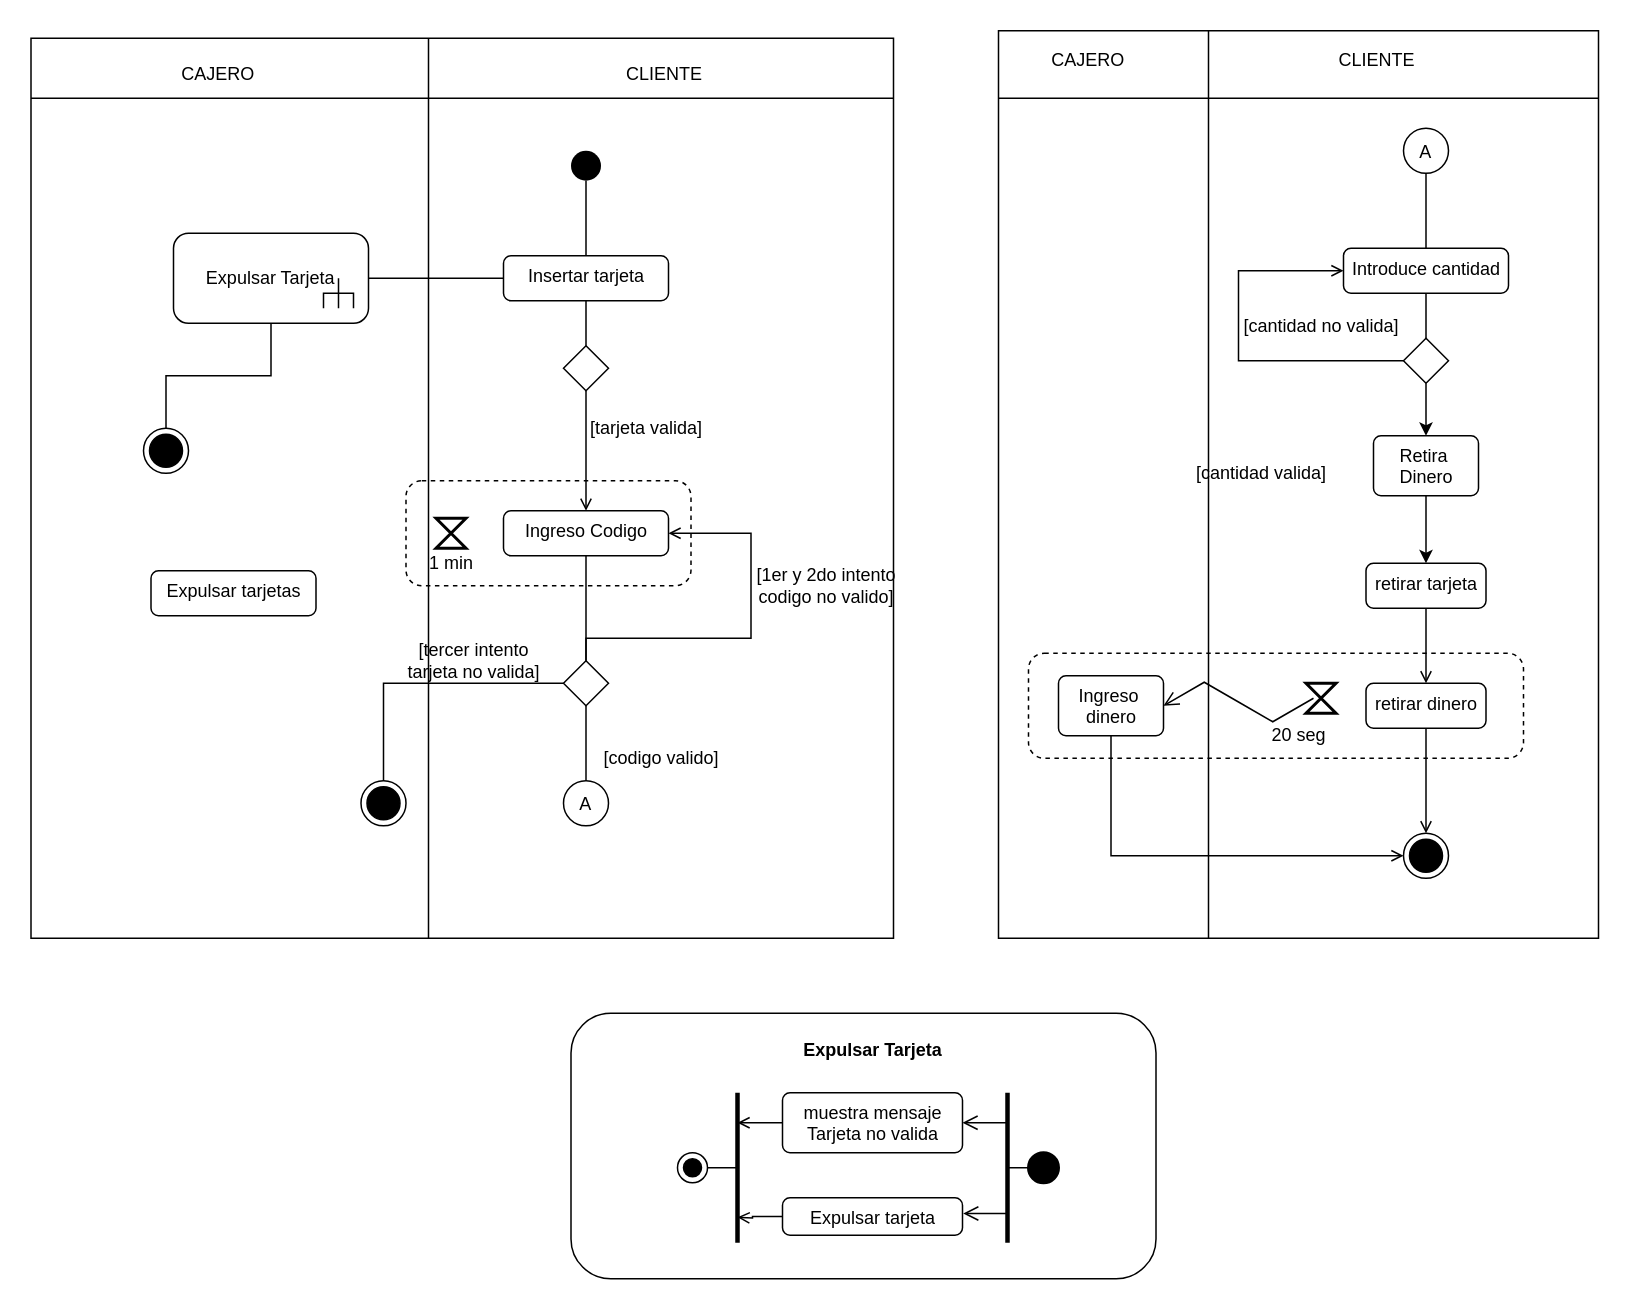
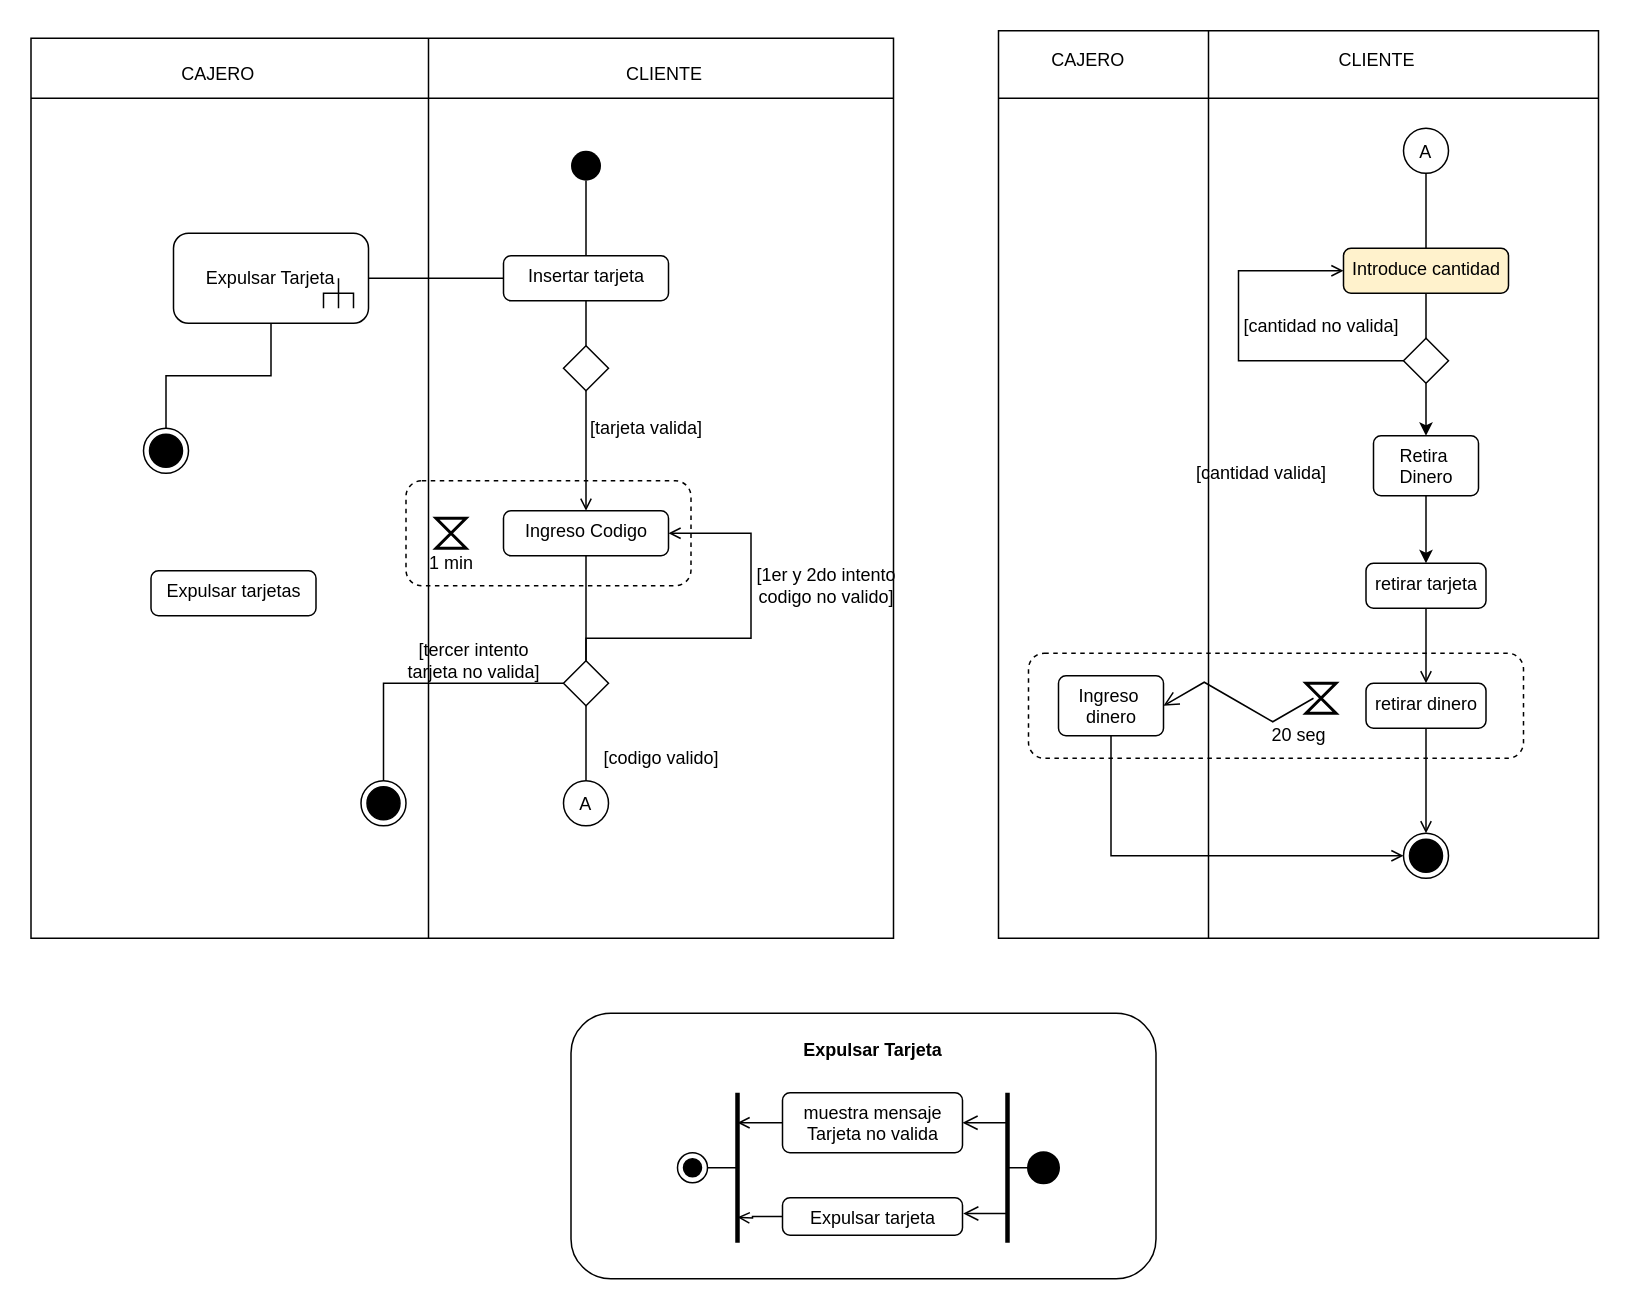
  <mxCell id="0" />
  <mxCell id="1" parent="0" />
  <mxCell id="2" value="" style="rounded=1;whiteSpace=wrap;html=1;dashed=1;" parent="1" vertex="1"><mxGeometry x="685" y="435" width="330" height="70" as="geometry" /></mxCell>
  <mxCell id="3" value="" style="rounded=1;whiteSpace=wrap;html=1;dashed=1;" parent="1" vertex="1"><mxGeometry x="270" y="320" width="190" height="70" as="geometry" /></mxCell>
  <mxCell id="4" style="edgeStyle=orthogonalEdgeStyle;rounded=0;orthogonalLoop=1;jettySize=auto;html=1;entryX=0.5;entryY=0;entryDx=0;entryDy=0;endArrow=none;endFill=0;" parent="1" source="5" target="8" edge="1"><mxGeometry relative="1" as="geometry" /></mxCell>
  <mxCell id="5" value="" style="ellipse;fillColor=#000000;strokeColor=none;" parent="1" vertex="1"><mxGeometry x="380" y="100" width="20" height="20" as="geometry" /></mxCell>
  <mxCell id="6" style="edgeStyle=orthogonalEdgeStyle;rounded=0;orthogonalLoop=1;jettySize=auto;html=1;entryX=0.5;entryY=0;entryDx=0;entryDy=0;endArrow=none;endFill=0;" parent="1" source="8" target="10" edge="1"><mxGeometry relative="1" as="geometry" /></mxCell>
  <mxCell id="7" style="edgeStyle=orthogonalEdgeStyle;rounded=0;orthogonalLoop=1;jettySize=auto;html=1;entryX=1;entryY=0.5;entryDx=0;entryDy=0;entryPerimeter=0;endArrow=none;endFill=0;" parent="1" source="8" target="24" edge="1"><mxGeometry relative="1" as="geometry" /></mxCell>
  <mxCell id="8" value="Insertar tarjeta" style="html=1;align=center;verticalAlign=top;rounded=1;absoluteArcSize=1;arcSize=10;dashed=0;" parent="1" vertex="1"><mxGeometry x="335" y="170" width="110" height="30" as="geometry" /></mxCell>
  <mxCell id="9" style="edgeStyle=orthogonalEdgeStyle;rounded=0;orthogonalLoop=1;jettySize=auto;html=1;entryX=0.5;entryY=0;entryDx=0;entryDy=0;endArrow=open;endFill=0;" parent="1" source="10" target="12" edge="1"><mxGeometry relative="1" as="geometry" /></mxCell>
  <mxCell id="10" value="" style="rhombus;" parent="1" vertex="1"><mxGeometry x="375" y="230" width="30" height="30" as="geometry" /></mxCell>
  <mxCell id="11" style="edgeStyle=orthogonalEdgeStyle;rounded=0;orthogonalLoop=1;jettySize=auto;html=1;entryX=0.5;entryY=0;entryDx=0;entryDy=0;endArrow=none;endFill=0;exitX=0.5;exitY=1;exitDx=0;exitDy=0;" parent="1" source="12" target="17" edge="1"><mxGeometry relative="1" as="geometry"><mxPoint x="390" y="400" as="sourcePoint" /></mxGeometry></mxCell>
  <mxCell id="12" value="Ingreso Codigo" style="html=1;align=center;verticalAlign=top;rounded=1;absoluteArcSize=1;arcSize=10;dashed=0;" parent="1" vertex="1"><mxGeometry x="335" y="340" width="110" height="30" as="geometry" /></mxCell>
  <mxCell id="13" value="A" style="ellipse;fillColor=#ffffff;strokeColor=#000000;" parent="1" vertex="1"><mxGeometry x="375" y="520" width="30" height="30" as="geometry" /></mxCell>
  <mxCell id="14" style="edgeStyle=orthogonalEdgeStyle;rounded=0;orthogonalLoop=1;jettySize=auto;html=1;entryX=0.5;entryY=0;entryDx=0;entryDy=0;endArrow=none;endFill=0;" parent="1" source="17" target="13" edge="1"><mxGeometry relative="1" as="geometry" /></mxCell>
  <mxCell id="15" style="edgeStyle=orthogonalEdgeStyle;rounded=0;orthogonalLoop=1;jettySize=auto;html=1;entryX=1;entryY=0.5;entryDx=0;entryDy=0;endArrow=open;endFill=0;" parent="1" source="17" target="12" edge="1"><mxGeometry relative="1" as="geometry"><Array as="points"><mxPoint x="500" y="425" /><mxPoint x="500" y="355" /></Array></mxGeometry></mxCell>
  <mxCell id="16" style="edgeStyle=orthogonalEdgeStyle;rounded=0;orthogonalLoop=1;jettySize=auto;html=1;entryX=0.5;entryY=0;entryDx=0;entryDy=0;endArrow=none;endFill=0;" parent="1" source="17" target="18" edge="1"><mxGeometry relative="1" as="geometry" /></mxCell>
  <mxCell id="17" value="" style="rhombus;" parent="1" vertex="1"><mxGeometry x="375" y="440" width="30" height="30" as="geometry" /></mxCell>
  <mxCell id="18" value="" style="ellipse;html=1;shape=endState;fillColor=strokeColor;" parent="1" vertex="1"><mxGeometry x="240" y="520" width="30" height="30" as="geometry" /></mxCell>
  <mxCell id="19" value="[tercer intento &lt;br&gt;tarjeta no valida]" style="text;html=1;align=center;verticalAlign=middle;resizable=0;points=[];autosize=1;strokeColor=none;fillColor=none;" parent="1" vertex="1"><mxGeometry x="260" y="420" width="110" height="40" as="geometry" /></mxCell>
  <mxCell id="20" value="[codigo valido]" style="text;html=1;align=center;verticalAlign=middle;resizable=0;points=[];autosize=1;strokeColor=none;fillColor=none;" parent="1" vertex="1"><mxGeometry x="390" y="490" width="100" height="30" as="geometry" /></mxCell>
  <mxCell id="21" value="[1er y 2do intento&lt;br&gt;codigo no valido]" style="text;html=1;align=center;verticalAlign=middle;resizable=0;points=[];autosize=1;strokeColor=none;fillColor=none;" parent="1" vertex="1"><mxGeometry x="490" y="370" width="120" height="40" as="geometry" /></mxCell>
  <mxCell id="22" value="[tarjeta valida]" style="text;html=1;align=center;verticalAlign=middle;resizable=0;points=[];autosize=1;strokeColor=none;fillColor=none;" parent="1" vertex="1"><mxGeometry x="380" y="270" width="100" height="30" as="geometry" /></mxCell>
  <mxCell id="23" style="edgeStyle=orthogonalEdgeStyle;rounded=0;orthogonalLoop=1;jettySize=auto;html=1;entryX=0.5;entryY=0;entryDx=0;entryDy=0;startArrow=none;startFill=0;endArrow=none;endFill=0;startSize=8;targetPerimeterSpacing=1;" parent="1" source="24" target="25" edge="1"><mxGeometry relative="1" as="geometry" /></mxCell>
  <mxCell id="24" value="Expulsar Tarjeta" style="html=1;shape=mxgraph.sysml.callBehAct;whiteSpace=wrap;align=center;" parent="1" vertex="1"><mxGeometry x="115" y="155" width="130" height="60" as="geometry" /></mxCell>
  <mxCell id="25" value="" style="ellipse;html=1;shape=endState;fillColor=strokeColor;" parent="1" vertex="1"><mxGeometry x="95" y="285" width="30" height="30" as="geometry" /></mxCell>
  <mxCell id="26" value="" style="html=1;shape=mxgraph.sysml.timeEvent;strokeWidth=2;verticalLabelPosition=bottom;verticalAlignment=top;" parent="1" vertex="1"><mxGeometry x="290" y="345" width="20" height="20" as="geometry" /></mxCell>
  <mxCell id="27" value="1 min" style="text;html=1;align=center;verticalAlign=middle;resizable=0;points=[];autosize=1;strokeColor=none;fillColor=none;" parent="1" vertex="1"><mxGeometry x="275" y="360" width="50" height="30" as="geometry" /></mxCell>
  <mxCell id="28" value="Expulsar tarjetas" style="html=1;align=center;verticalAlign=top;rounded=1;absoluteArcSize=1;arcSize=10;dashed=0;" parent="1" vertex="1"><mxGeometry x="100" y="380" width="110" height="30" as="geometry" /></mxCell>
  <mxCell id="29" style="edgeStyle=orthogonalEdgeStyle;rounded=0;orthogonalLoop=1;jettySize=auto;html=1;exitX=0.5;exitY=1;exitDx=0;exitDy=0;endArrow=none;endFill=0;" parent="1" source="28" target="28" edge="1"><mxGeometry relative="1" as="geometry" /></mxCell>
  <mxCell id="30" style="edgeStyle=orthogonalEdgeStyle;rounded=0;orthogonalLoop=1;jettySize=auto;html=1;entryX=0.5;entryY=0;entryDx=0;entryDy=0;startArrow=none;startFill=0;endArrow=none;endFill=0;startSize=8;targetPerimeterSpacing=1;" parent="1" source="31" target="32" edge="1"><mxGeometry relative="1" as="geometry" /></mxCell>
  <mxCell id="31" value="A" style="ellipse;fillColor=#ffffff;strokeColor=#000000;" parent="1" vertex="1"><mxGeometry x="935" y="85" width="30" height="30" as="geometry" /></mxCell>
- <mxCell id="32" value="Introduce cantidad" style="html=1;align=center;verticalAlign=top;rounded=1;absoluteArcSize=1;arcSize=10;dashed=0;" parent="1" vertex="1"><mxGeometry x="895" y="165" width="110" height="30" as="geometry" /></mxCell>
+ <mxCell id="32" value="Introduce cantidad" style="html=1;align=center;verticalAlign=top;rounded=1;absoluteArcSize=1;arcSize=10;dashed=0;fillColor=#fff2cc;" parent="1" vertex="1"><mxGeometry x="895" y="165" width="110" height="30" as="geometry" /></mxCell>
  <mxCell id="33" style="edgeStyle=orthogonalEdgeStyle;rounded=0;orthogonalLoop=1;jettySize=auto;html=1;entryX=0.5;entryY=1;entryDx=0;entryDy=0;startArrow=none;startFill=0;endArrow=none;endFill=0;startSize=8;targetPerimeterSpacing=1;" parent="1" source="36" target="32" edge="1"><mxGeometry relative="1" as="geometry" /></mxCell>
  <mxCell id="34" style="edgeStyle=orthogonalEdgeStyle;rounded=0;orthogonalLoop=1;jettySize=auto;html=1;entryX=0;entryY=0.5;entryDx=0;entryDy=0;startArrow=none;startFill=0;endArrow=open;endFill=0;startSize=8;targetPerimeterSpacing=1;" parent="1" source="36" target="32" edge="1"><mxGeometry relative="1" as="geometry"><Array as="points"><mxPoint x="825" y="240" /><mxPoint x="825" y="180" /></Array></mxGeometry></mxCell>
  <mxCell id="35" value="" style="edgeStyle=orthogonalEdgeStyle;rounded=0;orthogonalLoop=1;jettySize=auto;html=1;" edge="1" parent="1" source="36" target="38"><mxGeometry relative="1" as="geometry" /></mxCell>
  <mxCell id="36" value="" style="rhombus;" parent="1" vertex="1"><mxGeometry x="935" y="225" width="30" height="30" as="geometry" /></mxCell>
  <mxCell id="37" value="" style="edgeStyle=orthogonalEdgeStyle;rounded=0;orthogonalLoop=1;jettySize=auto;html=1;" edge="1" parent="1" source="38" target="42"><mxGeometry relative="1" as="geometry" /></mxCell>
  <mxCell id="38" value="Retira&amp;nbsp;&lt;br&gt;Dinero" style="html=1;align=center;verticalAlign=top;rounded=1;absoluteArcSize=1;arcSize=10;dashed=0;" parent="1" vertex="1"><mxGeometry x="915" y="290" width="70" height="40" as="geometry" /></mxCell>
  <mxCell id="39" value="[cantidad no valida]" style="text;html=1;align=center;verticalAlign=middle;resizable=0;points=[];autosize=1;strokeColor=none;fillColor=none;" parent="1" vertex="1"><mxGeometry x="815" y="202" width="130" height="30" as="geometry" /></mxCell>
  <mxCell id="40" value="[cantidad valida]" style="text;html=1;align=center;verticalAlign=middle;resizable=0;points=[];autosize=1;strokeColor=none;fillColor=none;" parent="1" vertex="1"><mxGeometry x="785" y="300" width="110" height="30" as="geometry" /></mxCell>
  <mxCell id="41" style="edgeStyle=orthogonalEdgeStyle;rounded=0;orthogonalLoop=1;jettySize=auto;html=1;entryX=0.5;entryY=0;entryDx=0;entryDy=0;startArrow=none;startFill=0;endArrow=open;endFill=0;startSize=8;targetPerimeterSpacing=1;" parent="1" source="42" target="44" edge="1"><mxGeometry relative="1" as="geometry" /></mxCell>
  <mxCell id="42" value="retirar tarjeta" style="html=1;align=center;verticalAlign=top;rounded=1;absoluteArcSize=1;arcSize=10;dashed=0;" parent="1" vertex="1"><mxGeometry x="910" y="375" width="80" height="30" as="geometry" /></mxCell>
  <mxCell id="43" style="edgeStyle=orthogonalEdgeStyle;rounded=0;orthogonalLoop=1;jettySize=auto;html=1;entryX=0.5;entryY=0;entryDx=0;entryDy=0;startArrow=none;startFill=0;endArrow=open;endFill=0;startSize=8;targetPerimeterSpacing=1;" parent="1" source="44" target="50" edge="1"><mxGeometry relative="1" as="geometry" /></mxCell>
  <mxCell id="44" value="retirar dinero" style="html=1;align=center;verticalAlign=top;rounded=1;absoluteArcSize=1;arcSize=10;dashed=0;" parent="1" vertex="1"><mxGeometry x="910" y="455" width="80" height="30" as="geometry" /></mxCell>
  <mxCell id="45" value="20 seg" style="text;html=1;align=center;verticalAlign=middle;resizable=0;points=[];autosize=1;strokeColor=none;fillColor=none;" parent="1" vertex="1"><mxGeometry x="835" y="475" width="60" height="30" as="geometry" /></mxCell>
  <mxCell id="46" value="" style="html=1;shape=mxgraph.sysml.timeEvent;strokeWidth=2;verticalLabelPosition=bottom;verticalAlignment=top;" parent="1" vertex="1"><mxGeometry x="870" y="455" width="20" height="20" as="geometry" /></mxCell>
  <mxCell id="47" value="" style="edgeStyle=isometricEdgeStyle;endArrow=none;html=1;rounded=0;startArrow=open;startFill=0;targetPerimeterSpacing=1;startSize=8;exitX=1;exitY=0.5;exitDx=0;exitDy=0;" parent="1" source="49" edge="1"><mxGeometry width="50" height="100" relative="1" as="geometry"><mxPoint x="743.3" y="481.94" as="sourcePoint" /><mxPoint x="875" y="465" as="targetPoint" /></mxGeometry></mxCell>
  <mxCell id="48" style="edgeStyle=orthogonalEdgeStyle;rounded=0;orthogonalLoop=1;jettySize=auto;html=1;entryX=0;entryY=0.5;entryDx=0;entryDy=0;startArrow=none;startFill=0;endArrow=open;endFill=0;startSize=8;targetPerimeterSpacing=1;" parent="1" source="49" target="50" edge="1"><mxGeometry relative="1" as="geometry"><Array as="points"><mxPoint x="740" y="570" /></Array></mxGeometry></mxCell>
  <mxCell id="49" value="Ingreso&amp;nbsp;&lt;br&gt;dinero" style="html=1;align=center;verticalAlign=top;rounded=1;absoluteArcSize=1;arcSize=10;dashed=0;" parent="1" vertex="1"><mxGeometry x="705" y="450" width="70" height="40" as="geometry" /></mxCell>
  <mxCell id="50" value="" style="ellipse;html=1;shape=endState;fillColor=strokeColor;" parent="1" vertex="1"><mxGeometry x="935" y="555" width="30" height="30" as="geometry" /></mxCell>
  <mxCell id="51" value="" style="endArrow=none;startArrow=none;endFill=0;startFill=0;endSize=8;html=1;verticalAlign=bottom;labelBackgroundColor=none;strokeWidth=3;rounded=0;targetPerimeterSpacing=1;" parent="1" edge="1"><mxGeometry width="160" relative="1" as="geometry"><mxPoint x="671" y="728" as="sourcePoint" /><mxPoint x="671" y="828" as="targetPoint" /></mxGeometry></mxCell>
  <mxCell id="52" style="edgeStyle=orthogonalEdgeStyle;rounded=0;orthogonalLoop=1;jettySize=auto;html=1;startArrow=none;startFill=0;endArrow=none;endFill=0;startSize=8;targetPerimeterSpacing=1;" parent="1" source="53" edge="1"><mxGeometry relative="1" as="geometry"><mxPoint x="671" y="778" as="targetPoint" /><Array as="points"><mxPoint x="691" y="778" /></Array></mxGeometry></mxCell>
  <mxCell id="53" value="" style="shape=ellipse;html=1;fillColor=strokeColor;strokeWidth=2;verticalLabelPosition=bottom;verticalAlignment=top;perimeter=ellipsePerimeter;" parent="1" vertex="1"><mxGeometry x="685" y="768" width="20" height="20" as="geometry" /></mxCell>
  <mxCell id="54" style="edgeStyle=orthogonalEdgeStyle;rounded=0;orthogonalLoop=1;jettySize=auto;html=1;startArrow=open;startFill=0;endArrow=none;endFill=0;startSize=8;targetPerimeterSpacing=1;" parent="1" source="56" edge="1"><mxGeometry relative="1" as="geometry"><mxPoint x="671" y="748" as="targetPoint" /></mxGeometry></mxCell>
  <mxCell id="55" style="edgeStyle=orthogonalEdgeStyle;rounded=0;orthogonalLoop=1;jettySize=auto;html=1;startArrow=none;startFill=0;endArrow=open;endFill=0;startSize=8;targetPerimeterSpacing=1;" parent="1" source="56" edge="1"><mxGeometry relative="1" as="geometry"><mxPoint x="491" y="748" as="targetPoint" /></mxGeometry></mxCell>
  <mxCell id="56" value="muestra mensaje&lt;br&gt;Tarjeta no valida" style="html=1;align=center;verticalAlign=top;rounded=1;absoluteArcSize=1;arcSize=10;dashed=0;" parent="1" vertex="1"><mxGeometry x="521" y="728" width="120" height="40" as="geometry" /></mxCell>
  <mxCell id="57" style="edgeStyle=orthogonalEdgeStyle;rounded=0;orthogonalLoop=1;jettySize=auto;html=1;startArrow=open;startFill=0;endArrow=none;endFill=0;startSize=8;targetPerimeterSpacing=1;exitX=1.004;exitY=0.419;exitDx=0;exitDy=0;exitPerimeter=0;" parent="1" source="59" edge="1"><mxGeometry relative="1" as="geometry"><mxPoint x="671" y="808" as="targetPoint" /></mxGeometry></mxCell>
  <mxCell id="58" style="edgeStyle=orthogonalEdgeStyle;rounded=0;orthogonalLoop=1;jettySize=auto;html=1;startArrow=none;startFill=0;endArrow=open;endFill=0;startSize=8;targetPerimeterSpacing=1;" parent="1" source="59" edge="1"><mxGeometry relative="1" as="geometry"><mxPoint x="491" y="811" as="targetPoint" /></mxGeometry></mxCell>
  <mxCell id="59" value="Expulsar tarjeta" style="html=1;align=center;verticalAlign=top;rounded=1;absoluteArcSize=1;arcSize=10;dashed=0;" parent="1" vertex="1"><mxGeometry x="521" y="798" width="120" height="25" as="geometry" /></mxCell>
  <mxCell id="60" value="" style="endArrow=none;startArrow=none;endFill=0;startFill=0;endSize=8;html=1;verticalAlign=bottom;labelBackgroundColor=none;strokeWidth=3;rounded=0;targetPerimeterSpacing=1;" parent="1" edge="1"><mxGeometry width="160" relative="1" as="geometry"><mxPoint x="491" y="728" as="sourcePoint" /><mxPoint x="491" y="828" as="targetPoint" /></mxGeometry></mxCell>
  <mxCell id="61" style="edgeStyle=orthogonalEdgeStyle;rounded=0;orthogonalLoop=1;jettySize=auto;html=1;startArrow=none;startFill=0;endArrow=none;endFill=0;startSize=8;targetPerimeterSpacing=1;" parent="1" source="62" edge="1"><mxGeometry relative="1" as="geometry"><mxPoint x="491" y="778" as="targetPoint" /><Array as="points"><mxPoint x="471" y="778" /></Array></mxGeometry></mxCell>
  <mxCell id="62" value="" style="ellipse;html=1;shape=endState;fillColor=strokeColor;" parent="1" vertex="1"><mxGeometry x="451" y="768" width="20" height="20" as="geometry" /></mxCell>
  <mxCell id="63" value="&lt;b&gt;Expulsar Tarjeta&lt;/b&gt;" style="text;html=1;align=center;verticalAlign=middle;resizable=0;points=[];autosize=1;strokeColor=none;fillColor=none;" parent="1" vertex="1"><mxGeometry x="521" y="685" width="120" height="30" as="geometry" /></mxCell>
  <mxCell id="64" value="" style="shape=internalStorage;whiteSpace=wrap;html=1;backgroundOutline=1;fillColor=none;dx=265;dy=40;" vertex="1" parent="1"><mxGeometry x="20" y="25" width="575" height="600" as="geometry" /></mxCell>
  <mxCell id="65" value="CAJERO" style="text;html=1;strokeColor=none;fillColor=none;align=center;verticalAlign=middle;whiteSpace=wrap;rounded=0;" vertex="1" parent="1"><mxGeometry x="45" y="34" width="200" height="30" as="geometry" /></mxCell>
  <mxCell id="66" value="CLIENTE" style="text;html=1;strokeColor=none;fillColor=none;align=center;verticalAlign=middle;whiteSpace=wrap;rounded=0;" vertex="1" parent="1"><mxGeometry x="330" y="34" width="225" height="30" as="geometry" /></mxCell>
  <mxCell id="67" value="" style="shape=internalStorage;whiteSpace=wrap;html=1;backgroundOutline=1;fillColor=none;dx=140;dy=45;" vertex="1" parent="1"><mxGeometry x="665" y="20" width="400" height="605" as="geometry" /></mxCell>
  <mxCell id="68" value="CAJERO" style="text;html=1;strokeColor=none;fillColor=none;align=center;verticalAlign=middle;whiteSpace=wrap;rounded=0;" vertex="1" parent="1"><mxGeometry x="625" y="25" width="200" height="30" as="geometry" /></mxCell>
  <mxCell id="69" value="CLIENTE" style="text;html=1;strokeColor=none;fillColor=none;align=center;verticalAlign=middle;whiteSpace=wrap;rounded=0;" vertex="1" parent="1"><mxGeometry x="805" y="25" width="225" height="30" as="geometry" /></mxCell>
  <mxCell id="70" value="" style="rounded=1;whiteSpace=wrap;html=1;fillColor=none;" vertex="1" parent="1"><mxGeometry x="380" y="675" width="390" height="177" as="geometry" /></mxCell>
